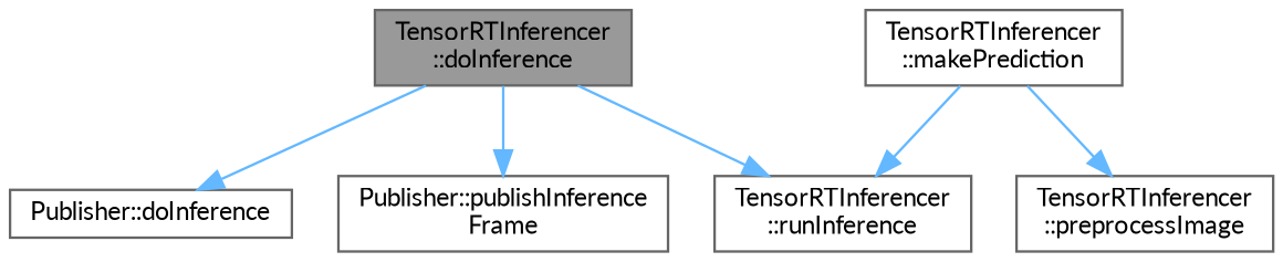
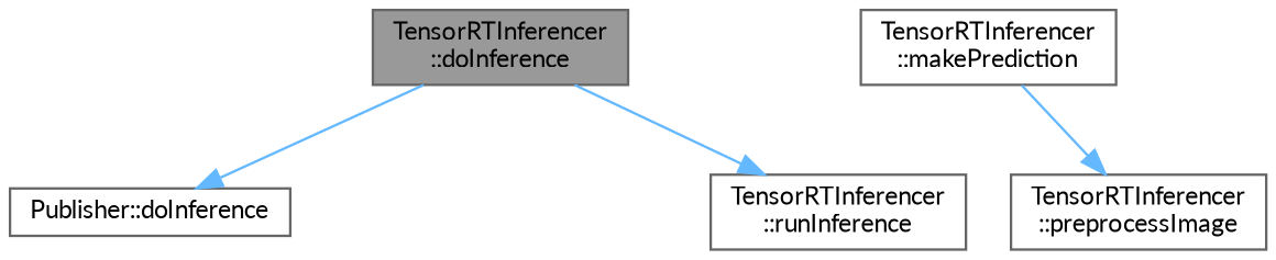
  digraph {
    fontname=Lato
    rankdir=TB
    node [color=grey40 fillcolor=white fontname=Lato fontsize=10 shape=box style=filled]
    edge [color=steelblue1 fontname=Lato fontsize=10 labelfontname=Helvetica labelfontsize=10 style=solid]
    n1 [color=gray40 fillcolor=grey60 fontcolor=black height=0.2 label="TensorRTInferencer\l::doInference" width=0.4]
    n2 [height=0.2 label="Publisher::doInference" width=0.4]
-   n3 [height=0.2 label="Publisher::publishInference\lFrame" width=0.4]
    n4 [height=0.2 label="TensorRTInferencer\l::runInference" width=0.4]
    n5 [height=0.2 label="TensorRTInferencer\l::makePrediction" width=0.4]
    n6 [height=0.2 label="TensorRTInferencer\l::preprocessImage" width=0.4]
    n1 -> n2
-   n1 -> n3
    n1 -> n4
-   n5 -> n4
    n5 -> n6
  }
